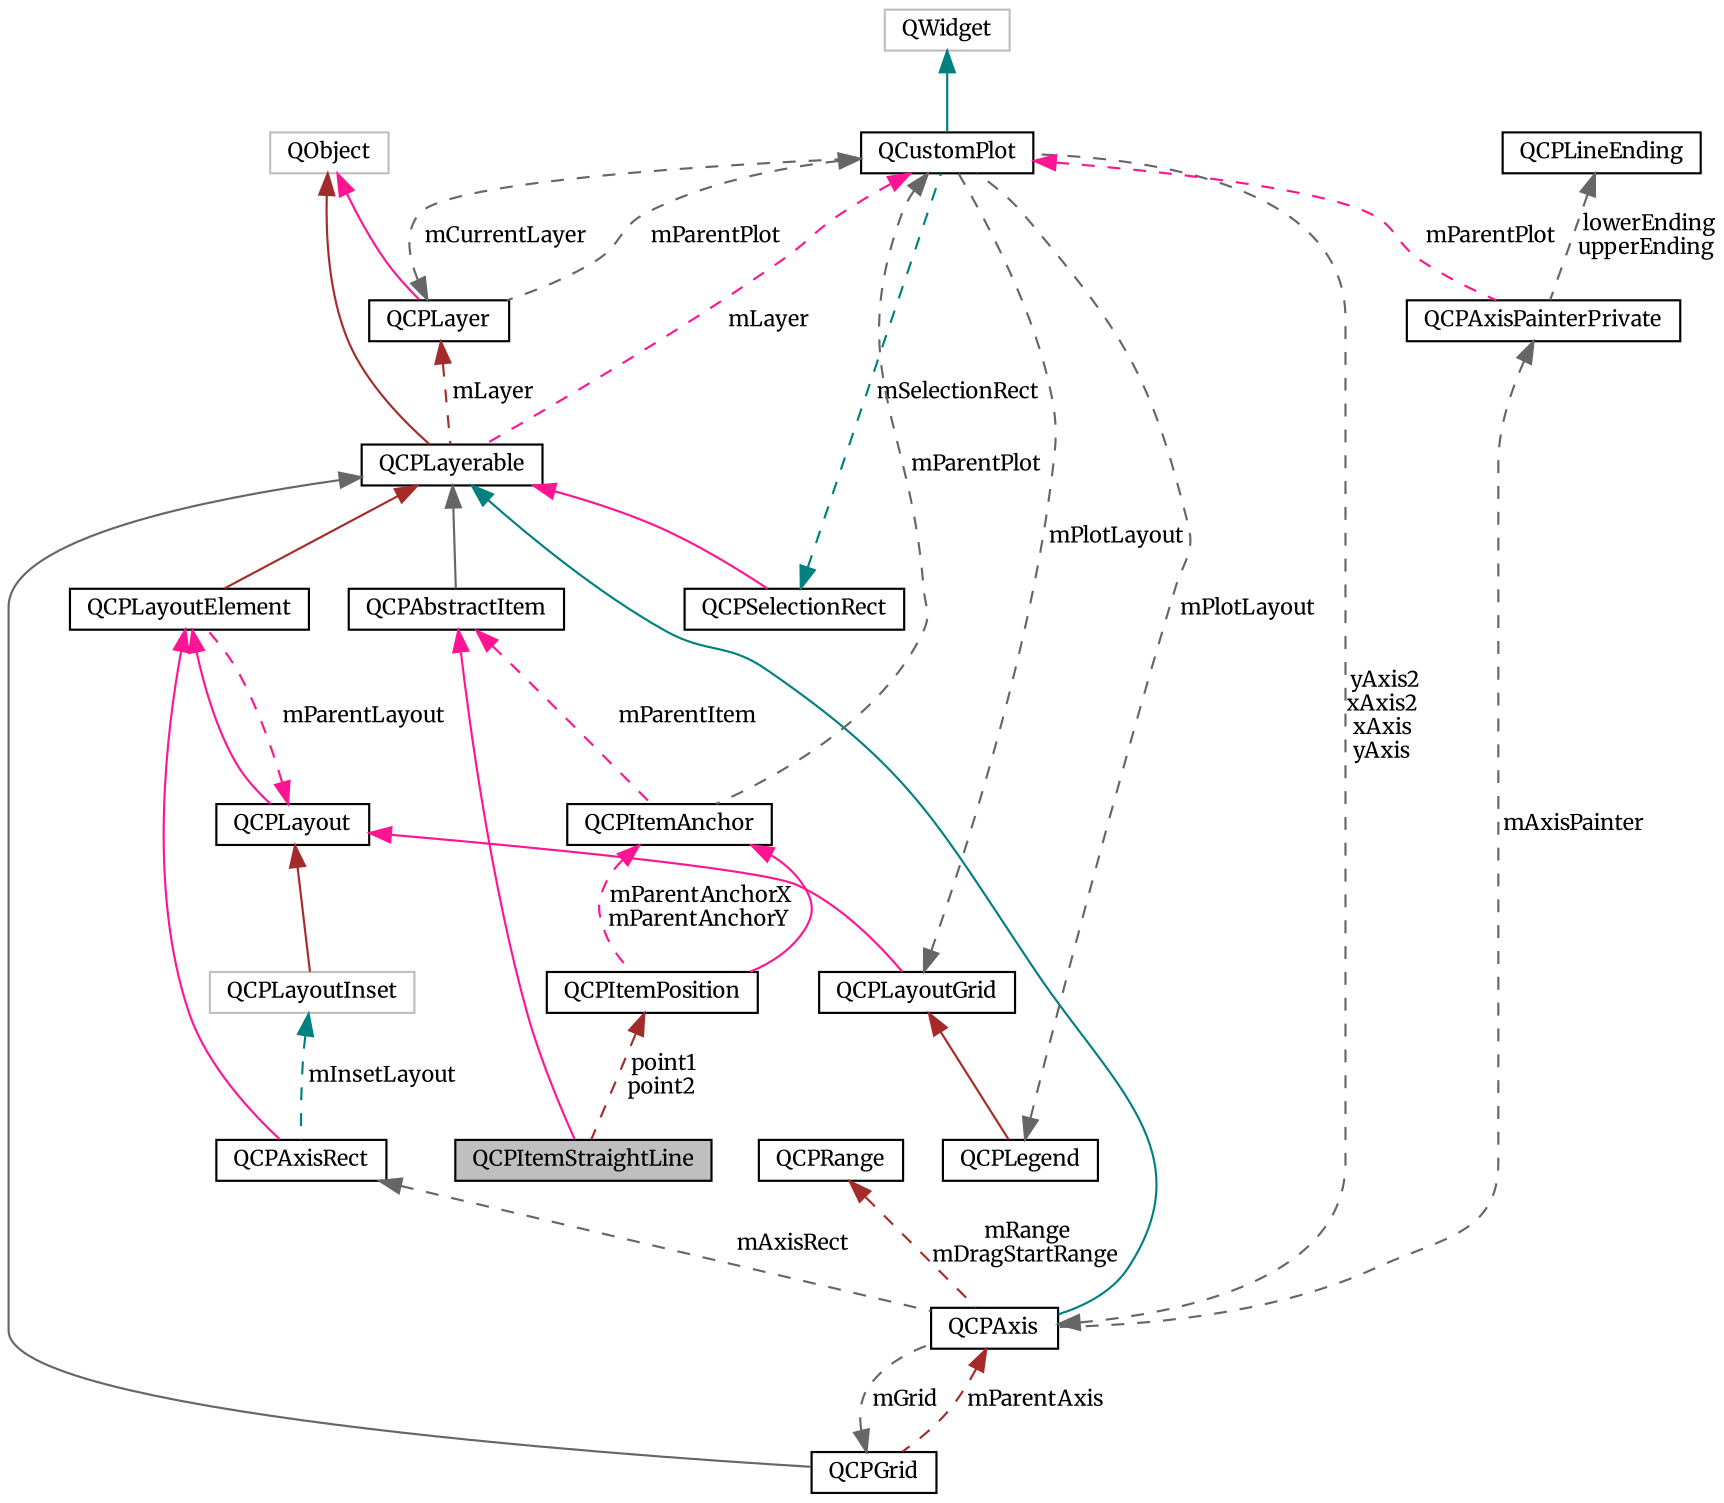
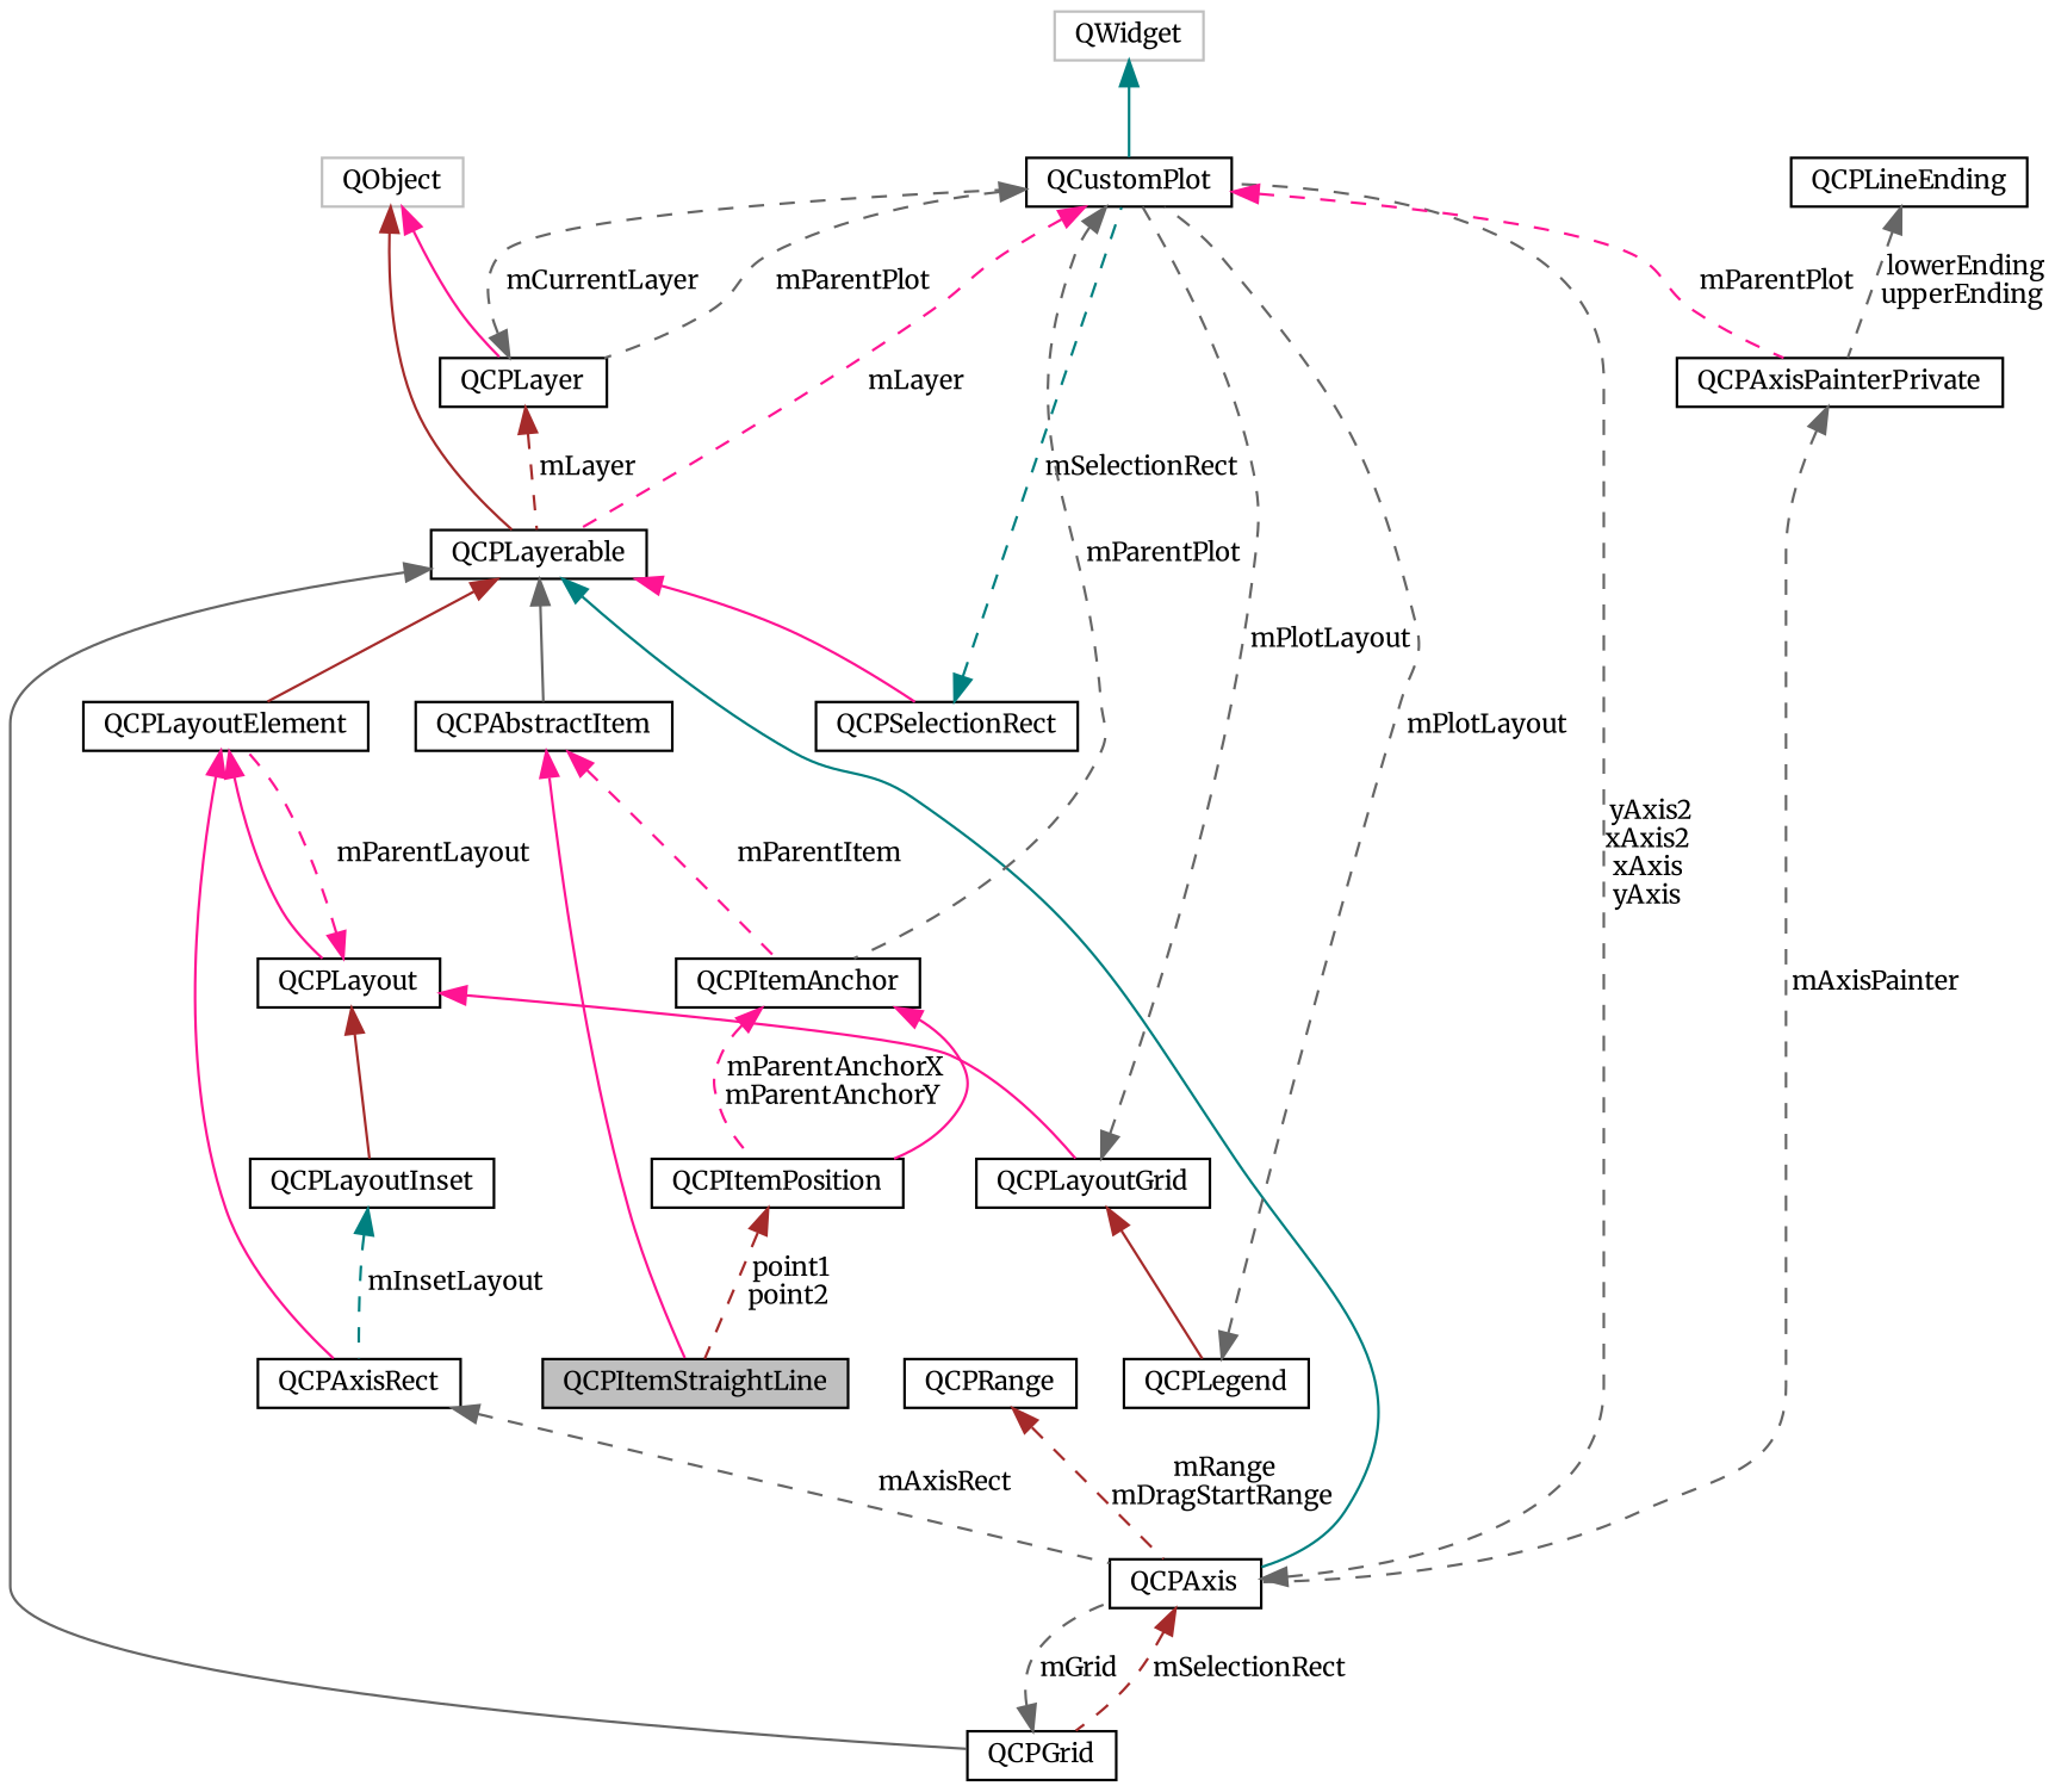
  digraph {
    fontname=Merriweather
    node [color=black fillcolor=white fontname=Merriweather fontsize=10 shape=record style=filled]
    edge [color=deeppink dir=back fontname=Merriweather fontsize=10 labelfontname=Helvetica labelfontsize=10 style=dashed]
    n1 [fillcolor=grey75 fontcolor=black height=0.2 label=QCPItemStraightLine width=0.4]
    n2 [height=0.2 label=QCPAbstractItem width=0.4]
    n3 [height=0.2 label=QCPItemAnchor width=0.4]
    n4 [height=0.2 label=QCPItemPosition width=0.4]
    n5 [height=0.2 label=QCPLayerable width=0.4]
    n6 [height=0.2 label=QCPLayoutElement width=0.4]
    n7 [height=0.2 label=QCPSelectionRect width=0.4]
    n8 [height=0.2 label=QCPAxis width=0.4]
    n9 [height=0.2 label=QCPGrid width=0.4]
    n10 [height=0.2 label=QCPLayout width=0.4]
    n11 [height=0.2 label=QCPAxisRect width=0.4]
    n12 [height=0.2 label=QCustomPlot width=0.4]
    n13 [color=grey75 height=0.2 label=QObject width=0.4]
    n14 [height=0.2 label=QCPLayer width=0.4]
    n15 [height=0.2 label=QCPAxisPainterPrivate width=0.4]
    n16 [color=grey75 height=0.2 label=QWidget width=0.4]
    n17 [height=0.2 label=QCPLayoutGrid width=0.4]
    n18 [height=0.2 label=QCPLegend width=0.4]
-   n19 [color=grey75 height=0.2 label=QCPLayoutInset width=0.4]
+   n19 [height=0.2 label=QCPLayoutInset width=0.4]
    n20 [height=0.2 label=QCPRange width=0.4]
    n21 [height=0.2 label=QCPLineEnding width=0.4]
    n2 -> n1 [style=solid]
    n2 -> n3 [label=" mParentItem"]
    n3 -> n4 [style=solid]
    n3 -> n4 [label=" mParentAnchorX\nmParentAnchorY"]
    n4 -> n1 [color=brown label=" point1\npoint2"]
    n5 -> n2 [color=gray40 style=solid]
    n5 -> n6 [color=brown style=solid]
    n5 -> n7 [style=solid]
    n5 -> n8 [color=teal style=solid]
    n5 -> n9 [color=gray40 style=solid]
    n6 -> n10 [style=solid]
    n6 -> n11 [style=solid]
    n7 -> n12 [color=teal label=" mSelectionRect"]
-   n8 -> n9 [color=brown label=" mParentAxis"]
+   n8 -> n9 [color=brown label=" mSelectionRect"]
    n8 -> n12 [color=gray40 label=" yAxis2\nxAxis2\nxAxis\nyAxis"]
    n9 -> n8 [color=gray40 label=" mGrid"]
    n10 -> n6 [label=" mParentLayout"]
    n10 -> n17 [style=solid]
    n10 -> n19 [color=brown style=solid]
    n11 -> n8 [color=gray40 label=" mAxisRect"]
    n12 -> n3 [color=gray40 label=" mParentPlot"]
    n12 -> n5 [label=" mLayer"]
    n12 -> n14 [color=gray40 label=" mParentPlot"]
    n12 -> n15 [label=" mParentPlot"]
    n13 -> n5 [color=brown style=solid]
    n13 -> n14 [style=solid]
    n14 -> n5 [color=brown label=" mLayer"]
    n14 -> n12 [color=gray40 label=" mCurrentLayer"]
    n15 -> n8 [color=gray40 label=" mAxisPainter"]
    n16 -> n12 [color=teal style=solid]
    n17 -> n12 [color=gray40 label=" mPlotLayout"]
    n17 -> n18 [color=brown style=solid]
    n18 -> n12 [color=gray40 label=" mPlotLayout"]
    n19 -> n11 [color=teal label=" mInsetLayout"]
    n20 -> n8 [color=brown label=" mRange\nmDragStartRange"]
    n21 -> n15 [color=gray40 label=" lowerEnding\nupperEnding"]
  }
